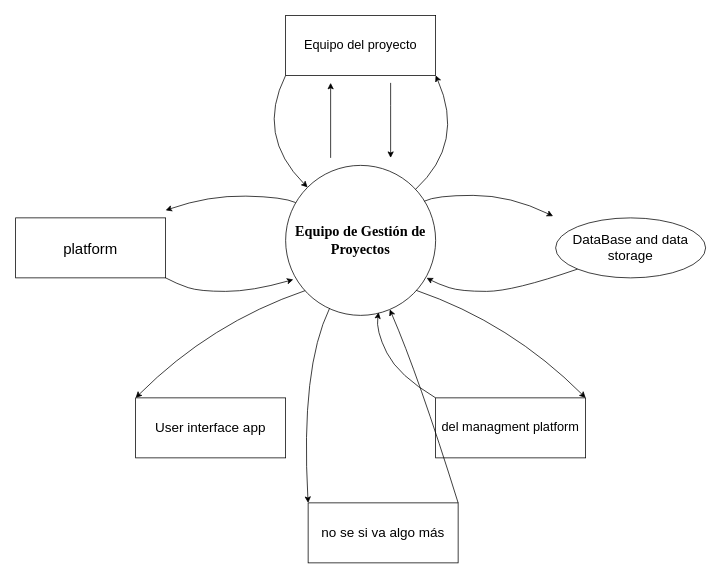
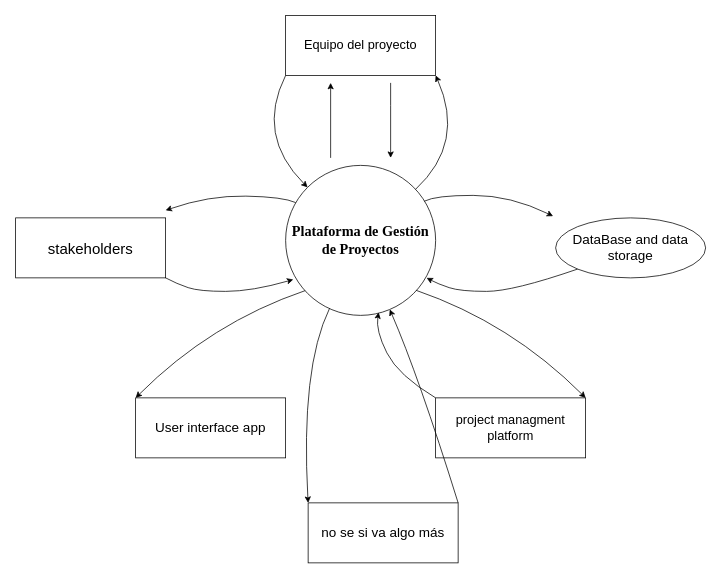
  <mxCell id="0" />
  <mxCell id="1" parent="0" />
- <mxCell id="2" value="&lt;h3&gt;&lt;font face=&quot;Times New Roman&quot; style=&quot;font-size: 19px;&quot;&gt;Equipo de Gestión de Proyectos&lt;/font&gt;&lt;/h3&gt;" style="ellipse;whiteSpace=wrap;html=1;aspect=fixed;" vertex="1" parent="1"><mxGeometry x="380" y="220" width="200" height="200" as="geometry" /></mxCell>
+ <mxCell id="2" value="&lt;h3&gt;&lt;font face=&quot;Times New Roman&quot; style=&quot;font-size: 19px;&quot;&gt;Plataforma de Gestión de Proyectos&lt;/font&gt;&lt;/h3&gt;" style="ellipse;whiteSpace=wrap;html=1;aspect=fixed;" vertex="1" parent="1"><mxGeometry x="380" y="220" width="200" height="200" as="geometry" /></mxCell>
  <mxCell id="3" value="&lt;font style=&quot;font-size: 17px;&quot;&gt;Equipo del proyecto&lt;/font&gt;" style="rounded=0;whiteSpace=wrap;html=1;" vertex="1" parent="1"><mxGeometry x="380" y="20" width="200" height="80" as="geometry" /></mxCell>
  <mxCell id="4" value="" style="endArrow=classic;html=1;rounded=0;" edge="1" parent="1"><mxGeometry width="50" height="50" relative="1" as="geometry"><mxPoint x="440" y="210" as="sourcePoint" /><mxPoint x="440" y="110" as="targetPoint" /></mxGeometry></mxCell>
  <mxCell id="5" value="" style="endArrow=classic;html=1;rounded=0;" edge="1" parent="1"><mxGeometry width="50" height="50" relative="1" as="geometry"><mxPoint x="520" y="110" as="sourcePoint" /><mxPoint x="520" y="210" as="targetPoint" /><Array as="points"><mxPoint x="520" y="140" /></Array></mxGeometry></mxCell>
  <mxCell id="6" value="" style="curved=1;endArrow=classic;html=1;rounded=0;exitX=0;exitY=1;exitDx=0;exitDy=0;" edge="1" parent="1" source="3" target="2"><mxGeometry width="50" height="50" relative="1" as="geometry"><mxPoint x="320" y="140" as="sourcePoint" /><mxPoint x="370" y="220" as="targetPoint" /><Array as="points"><mxPoint x="340" y="180" /></Array></mxGeometry></mxCell>
  <mxCell id="7" value="&lt;font style=&quot;font-size: 18px;&quot;&gt;DataBase and data storage&lt;/font&gt;" style="ellipse;whiteSpace=wrap;html=1;" vertex="1" parent="1"><mxGeometry x="740" y="290" width="200" height="80" as="geometry" /></mxCell>
- <mxCell id="8" value="&lt;font style=&quot;font-size: 20px;&quot;&gt;platform&lt;/font&gt;" style="rounded=0;whiteSpace=wrap;html=1;" vertex="1" parent="1"><mxGeometry x="20" y="290" width="200" height="80" as="geometry" /></mxCell>
+ <mxCell id="8" value="&lt;font style=&quot;font-size: 20px;&quot;&gt;stakeholders&lt;/font&gt;" style="rounded=0;whiteSpace=wrap;html=1;" vertex="1" parent="1"><mxGeometry x="20" y="290" width="200" height="80" as="geometry" /></mxCell>
  <mxCell id="9" value="&lt;font style=&quot;font-size: 18px;&quot;&gt;User interface app&lt;/font&gt;" style="rounded=0;whiteSpace=wrap;html=1;" vertex="1" parent="1"><mxGeometry x="180" y="530" width="200" height="80" as="geometry" /></mxCell>
- <mxCell id="10" value="&lt;font style=&quot;font-size: 17px;&quot;&gt;del managment platform&lt;/font&gt;" style="rounded=0;whiteSpace=wrap;html=1;" vertex="1" parent="1"><mxGeometry x="580" y="530" width="200" height="80" as="geometry" /></mxCell>
+ <mxCell id="10" value="&lt;font style=&quot;font-size: 17px;&quot;&gt;project managment platform&lt;/font&gt;" style="rounded=0;whiteSpace=wrap;html=1;" vertex="1" parent="1"><mxGeometry x="580" y="530" width="200" height="80" as="geometry" /></mxCell>
  <mxCell id="11" value="" style="curved=1;endArrow=classic;html=1;rounded=0;entryX=-0.017;entryY=-0.029;entryDx=0;entryDy=0;entryPerimeter=0;exitX=0.924;exitY=0.239;exitDx=0;exitDy=0;exitPerimeter=0;" edge="1" parent="1" source="2" target="7"><mxGeometry width="50" height="50" relative="1" as="geometry"><mxPoint x="610" y="300" as="sourcePoint" /><mxPoint x="660" y="250" as="targetPoint" /><Array as="points"><mxPoint x="580" y="260" /><mxPoint x="680" y="260" /></Array></mxGeometry></mxCell>
  <mxCell id="12" value="" style="curved=1;endArrow=classic;html=1;rounded=0;entryX=-0.017;entryY=-0.029;entryDx=0;entryDy=0;entryPerimeter=0;exitX=0;exitY=1;exitDx=0;exitDy=0;" edge="1" parent="1" source="7"><mxGeometry width="50" height="50" relative="1" as="geometry"><mxPoint x="740" y="360" as="sourcePoint" /><mxPoint x="568" y="370" as="targetPoint" /><Array as="points"><mxPoint x="683" y="388" /><mxPoint x="613" y="388" /><mxPoint x="583" y="378" /></Array></mxGeometry></mxCell>
  <mxCell id="13" value="" style="curved=1;endArrow=classic;html=1;rounded=0;" edge="1" parent="1" source="2"><mxGeometry width="50" height="50" relative="1" as="geometry"><mxPoint x="609" y="249" as="sourcePoint" /><mxPoint x="580" y="100" as="targetPoint" /><Array as="points"><mxPoint x="620" y="190" /></Array></mxGeometry></mxCell>
  <mxCell id="14" value="" style="curved=1;endArrow=classic;html=1;rounded=0;entryX=-0.017;entryY=-0.029;entryDx=0;entryDy=0;entryPerimeter=0;exitX=0.067;exitY=0.248;exitDx=0;exitDy=0;exitPerimeter=0;" edge="1" parent="1" source="2"><mxGeometry width="50" height="50" relative="1" as="geometry"><mxPoint x="392" y="270" as="sourcePoint" /><mxPoint x="220" y="280" as="targetPoint" /><Array as="points"><mxPoint x="377" y="262" /><mxPoint x="277" y="260" /></Array></mxGeometry></mxCell>
  <mxCell id="15" value="" style="curved=1;endArrow=classic;html=1;rounded=0;entryX=0.051;entryY=0.761;entryDx=0;entryDy=0;entryPerimeter=0;exitX=0.924;exitY=0.239;exitDx=0;exitDy=0;exitPerimeter=0;" edge="1" parent="1" target="2"><mxGeometry width="50" height="50" relative="1" as="geometry"><mxPoint x="220" y="370" as="sourcePoint" /><mxPoint x="392" y="360" as="targetPoint" /><Array as="points"><mxPoint x="235" y="378" /><mxPoint x="265" y="388" /><mxPoint x="335" y="388" /></Array></mxGeometry></mxCell>
  <mxCell id="16" value="" style="curved=1;endArrow=classic;html=1;rounded=0;entryX=1;entryY=0;entryDx=0;entryDy=0;exitX=0.87;exitY=0.833;exitDx=0;exitDy=0;exitPerimeter=0;" edge="1" parent="1" source="2" target="10"><mxGeometry width="50" height="50" relative="1" as="geometry"><mxPoint x="590" y="540" as="sourcePoint" /><mxPoint x="640" y="490" as="targetPoint" /><Array as="points"><mxPoint x="680" y="430" /></Array></mxGeometry></mxCell>
  <mxCell id="17" value="" style="curved=1;endArrow=classic;html=1;rounded=0;entryX=1;entryY=0;entryDx=0;entryDy=0;exitX=0.87;exitY=0.833;exitDx=0;exitDy=0;exitPerimeter=0;" edge="1" parent="1"><mxGeometry width="50" height="50" relative="1" as="geometry"><mxPoint x="406" y="387" as="sourcePoint" /><mxPoint x="180" y="530" as="targetPoint" /><Array as="points"><mxPoint x="280" y="430" /></Array></mxGeometry></mxCell>
  <mxCell id="18" value="" style="curved=1;endArrow=classic;html=1;rounded=0;exitX=1;exitY=0;exitDx=0;exitDy=0;entryX=0.381;entryY=0.982;entryDx=0;entryDy=0;entryPerimeter=0;" edge="1" parent="1"><mxGeometry width="50" height="50" relative="1" as="geometry"><mxPoint x="580" y="530" as="sourcePoint" /><mxPoint x="504" y="416" as="targetPoint" /><Array as="points"><mxPoint x="530" y="500" /><mxPoint x="500" y="440" /></Array></mxGeometry></mxCell>
  <mxCell id="19" value="&lt;font style=&quot;font-size: 18px;&quot;&gt;no se si va algo más&lt;/font&gt;" style="rounded=0;whiteSpace=wrap;html=1;" vertex="1" parent="1"><mxGeometry x="410" y="670" width="200" height="80" as="geometry" /></mxCell>
  <mxCell id="20" value="" style="curved=1;endArrow=classic;html=1;rounded=0;entryX=0;entryY=0;entryDx=0;entryDy=0;exitX=0.293;exitY=0.953;exitDx=0;exitDy=0;exitPerimeter=0;" edge="1" parent="1" source="2" target="19"><mxGeometry width="50" height="50" relative="1" as="geometry"><mxPoint x="440" y="410" as="sourcePoint" /><mxPoint x="469" y="559" as="targetPoint" /><Array as="points"><mxPoint x="400" y="490" /></Array></mxGeometry></mxCell>
  <mxCell id="21" value="" style="curved=1;endArrow=classic;html=1;rounded=0;exitX=1;exitY=0;exitDx=0;exitDy=0;entryX=0.694;entryY=0.96;entryDx=0;entryDy=0;entryPerimeter=0;" edge="1" parent="1" source="19" target="2"><mxGeometry width="50" height="50" relative="1" as="geometry"><mxPoint x="490" y="562" as="sourcePoint" /><mxPoint x="517" y="410" as="targetPoint" /><Array as="points"><mxPoint x="557" y="500" /></Array></mxGeometry></mxCell>
